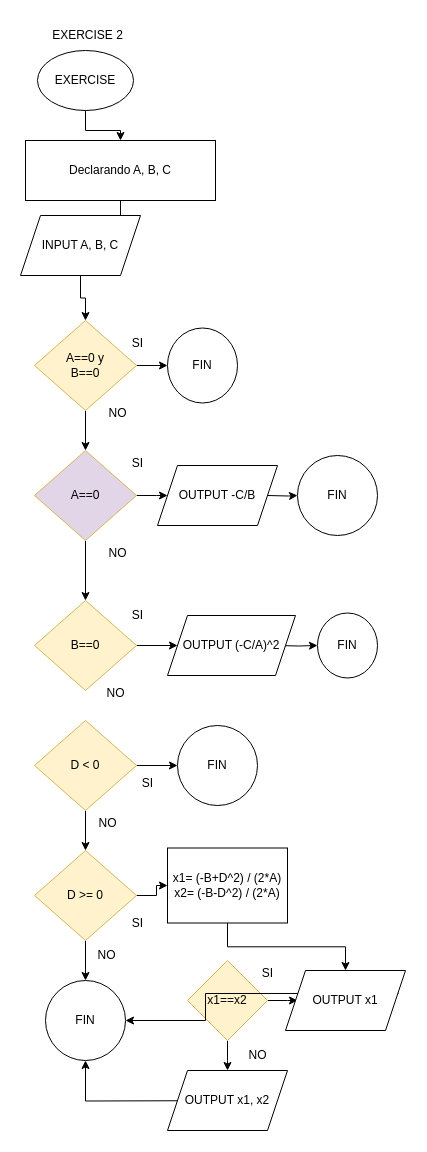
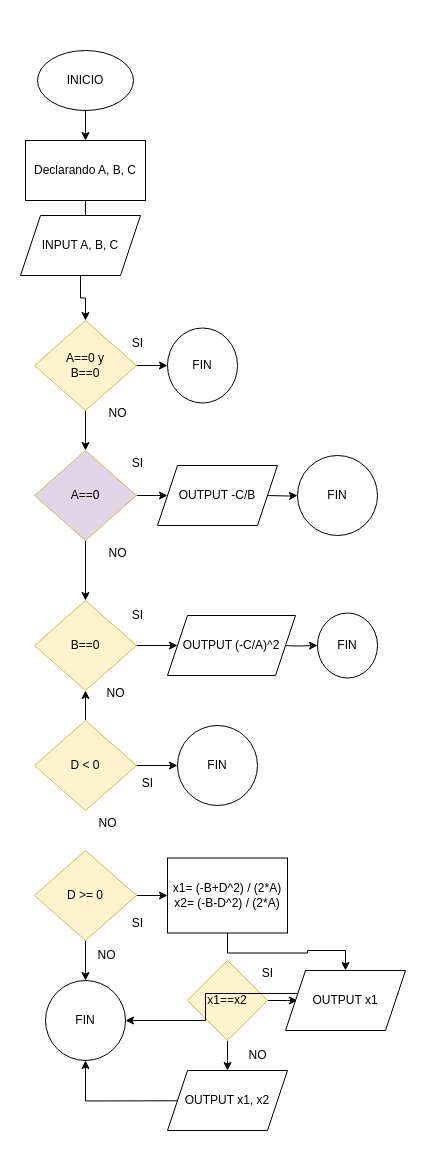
  <mxCell id="0" />
  <mxCell id="1" parent="0" />
- <mxCell id="2" value="EXERCISE 2" style="text;html=1;align=center;verticalAlign=middle;resizable=0;points=[];autosize=1;strokeColor=none;fillColor=none;" parent="1" vertex="1"><mxGeometry x="42" y="20" width="90" height="30" as="geometry" /></mxCell>
  <mxCell id="3" value="" style="edgeStyle=orthogonalEdgeStyle;rounded=0;orthogonalLoop=1;jettySize=auto;html=1;" edge="1" parent="1" source="4" target="6"><mxGeometry relative="1" as="geometry" /></mxCell>
- <mxCell id="4" value="EXERCISE" style="ellipse;whiteSpace=wrap;html=1;" vertex="1" parent="1"><mxGeometry x="37" y="50" width="96" height="60" as="geometry" /></mxCell>
+ <mxCell id="4" value="INICIO" style="ellipse;whiteSpace=wrap;html=1;" vertex="1" parent="1"><mxGeometry x="37" y="50" width="96" height="60" as="geometry" /></mxCell>
  <mxCell id="5" value="" style="edgeStyle=orthogonalEdgeStyle;rounded=0;orthogonalLoop=1;jettySize=auto;html=1;" edge="1" parent="1" source="6" target="8"><mxGeometry relative="1" as="geometry" /></mxCell>
- <mxCell id="6" value="Declarando A, B, C" style="whiteSpace=wrap;html=1;" vertex="1" parent="1"><mxGeometry x="25" y="140" width="190" height="60" as="geometry" /></mxCell>
+ <mxCell id="6" value="Declarando A, B, C" style="whiteSpace=wrap;html=1;" vertex="1" parent="1"><mxGeometry x="25" y="140" width="120" height="60" as="geometry" /></mxCell>
  <mxCell id="7" value="" style="edgeStyle=orthogonalEdgeStyle;rounded=0;orthogonalLoop=1;jettySize=auto;html=1;" edge="1" parent="1" source="8" target="11"><mxGeometry relative="1" as="geometry" /></mxCell>
  <mxCell id="8" value="INPUT A, B, C" style="shape=parallelogram;perimeter=parallelogramPerimeter;whiteSpace=wrap;html=1;fixedSize=1;" vertex="1" parent="1"><mxGeometry x="20" y="215" width="120" height="60" as="geometry" /></mxCell>
  <mxCell id="9" value="" style="edgeStyle=orthogonalEdgeStyle;rounded=0;orthogonalLoop=1;jettySize=auto;html=1;" edge="1" parent="1" source="11" target="12"><mxGeometry relative="1" as="geometry" /></mxCell>
  <mxCell id="10" value="" style="edgeStyle=orthogonalEdgeStyle;rounded=0;orthogonalLoop=1;jettySize=auto;html=1;" edge="1" parent="1" source="11" target="15"><mxGeometry relative="1" as="geometry" /></mxCell>
  <mxCell id="11" value="A==0 y&lt;div&gt;B==0&lt;/div&gt;" style="rhombus;whiteSpace=wrap;html=1;fillColor=#fff2cc;strokeColor=#d6b656;" vertex="1" parent="1"><mxGeometry x="34" y="320" width="102" height="90" as="geometry" /></mxCell>
  <mxCell id="12" value="FIN" style="ellipse;whiteSpace=wrap;html=1;" vertex="1" parent="1"><mxGeometry x="167" y="327.5" width="70" height="75" as="geometry" /></mxCell>
  <mxCell id="13" value="" style="edgeStyle=orthogonalEdgeStyle;rounded=0;orthogonalLoop=1;jettySize=auto;html=1;" edge="1" parent="1" source="15"><mxGeometry relative="1" as="geometry"><mxPoint x="167" y="495" as="targetPoint" /></mxGeometry></mxCell>
  <mxCell id="14" value="" style="edgeStyle=orthogonalEdgeStyle;rounded=0;orthogonalLoop=1;jettySize=auto;html=1;" edge="1" parent="1" source="15" target="18"><mxGeometry relative="1" as="geometry" /></mxCell>
  <mxCell id="15" value="A==0" style="rhombus;whiteSpace=wrap;html=1;fillColor=#e1d5e7;strokeColor=#d6b656;" vertex="1" parent="1"><mxGeometry x="34" y="450" width="102" height="90" as="geometry" /></mxCell>
  <mxCell id="16" value="" style="edgeStyle=orthogonalEdgeStyle;rounded=0;orthogonalLoop=1;jettySize=auto;html=1;" edge="1" parent="1" target="48"><mxGeometry relative="1" as="geometry"><mxPoint x="267" y="495" as="sourcePoint" /></mxGeometry></mxCell>
  <mxCell id="17" value="" style="edgeStyle=orthogonalEdgeStyle;rounded=0;orthogonalLoop=1;jettySize=auto;html=1;" edge="1" parent="1" source="18"><mxGeometry relative="1" as="geometry"><mxPoint x="177" y="645" as="targetPoint" /></mxGeometry></mxCell>
  <mxCell id="18" value="B==0" style="rhombus;whiteSpace=wrap;html=1;fillColor=#fff2cc;strokeColor=#d6b656;" vertex="1" parent="1"><mxGeometry x="34" y="600" width="102" height="90" as="geometry" /></mxCell>
  <mxCell id="19" value="SI" style="text;html=1;align=center;verticalAlign=middle;resizable=0;points=[];autosize=1;strokeColor=none;fillColor=none;" vertex="1" parent="1"><mxGeometry x="122" y="328" width="30" height="30" as="geometry" /></mxCell>
  <mxCell id="20" value="SI" style="text;html=1;align=center;verticalAlign=middle;resizable=0;points=[];autosize=1;strokeColor=none;fillColor=none;" vertex="1" parent="1"><mxGeometry x="122" y="448" width="30" height="30" as="geometry" /></mxCell>
  <mxCell id="21" value="NO" style="text;html=1;align=center;verticalAlign=middle;resizable=0;points=[];autosize=1;strokeColor=none;fillColor=none;" vertex="1" parent="1"><mxGeometry x="97" y="398" width="40" height="30" as="geometry" /></mxCell>
  <mxCell id="22" value="NO" style="text;html=1;align=center;verticalAlign=middle;resizable=0;points=[];autosize=1;strokeColor=none;fillColor=none;" vertex="1" parent="1"><mxGeometry x="97" y="538" width="40" height="30" as="geometry" /></mxCell>
  <mxCell id="23" value="" style="edgeStyle=orthogonalEdgeStyle;rounded=0;orthogonalLoop=1;jettySize=auto;html=1;" edge="1" parent="1" target="47"><mxGeometry relative="1" as="geometry"><mxPoint x="277" y="645" as="sourcePoint" /></mxGeometry></mxCell>
  <mxCell id="24" value="" style="edgeStyle=orthogonalEdgeStyle;rounded=0;orthogonalLoop=1;jettySize=auto;html=1;" edge="1" parent="1" source="26" target="27"><mxGeometry relative="1" as="geometry" /></mxCell>
- <mxCell id="25" value="" style="edgeStyle=orthogonalEdgeStyle;rounded=0;orthogonalLoop=1;jettySize=auto;html=1;" edge="1" parent="1" source="26" target="30"><mxGeometry relative="1" as="geometry" /></mxCell>
+ <mxCell id="25" value="" style="edgeStyle=orthogonalEdgeStyle;rounded=0;orthogonalLoop=1;jettySize=auto;html=1;" edge="1" parent="1" source="26" target="18"><mxGeometry relative="1" as="geometry" /></mxCell>
  <mxCell id="26" value="D &amp;lt; 0" style="rhombus;whiteSpace=wrap;html=1;fillColor=#fff2cc;strokeColor=#d6b656;" vertex="1" parent="1"><mxGeometry x="34" y="720" width="102" height="90" as="geometry" /></mxCell>
  <mxCell id="27" value="FIN" style="ellipse;whiteSpace=wrap;html=1;" vertex="1" parent="1"><mxGeometry x="177" y="725" width="80" height="80" as="geometry" /></mxCell>
  <mxCell id="28" value="" style="edgeStyle=orthogonalEdgeStyle;rounded=0;orthogonalLoop=1;jettySize=auto;html=1;" edge="1" parent="1" source="30" target="31"><mxGeometry relative="1" as="geometry" /></mxCell>
  <mxCell id="29" value="" style="edgeStyle=orthogonalEdgeStyle;rounded=0;orthogonalLoop=1;jettySize=auto;html=1;" edge="1" parent="1" source="30" target="33"><mxGeometry relative="1" as="geometry" /></mxCell>
  <mxCell id="30" value="D &amp;gt;= 0" style="rhombus;whiteSpace=wrap;html=1;fillColor=#fff2cc;strokeColor=#d6b656;" vertex="1" parent="1"><mxGeometry x="34" y="850" width="102" height="90" as="geometry" /></mxCell>
  <mxCell id="31" value="FIN" style="ellipse;whiteSpace=wrap;html=1;" vertex="1" parent="1"><mxGeometry x="45" y="980" width="80" height="80" as="geometry" /></mxCell>
  <mxCell id="32" value="" style="edgeStyle=orthogonalEdgeStyle;rounded=0;orthogonalLoop=1;jettySize=auto;html=1;" edge="1" parent="1" source="33" target="52"><mxGeometry relative="1" as="geometry" /></mxCell>
- <mxCell id="33" value="x1= (-B+D^2) / (2*A)&lt;div&gt;x2=&amp;nbsp;&lt;span style=&quot;background-color: initial;&quot;&gt;(-B-D^2) / (2*A)&lt;/span&gt;&lt;/div&gt;" style="whiteSpace=wrap;html=1;" vertex="1" parent="1"><mxGeometry x="167" y="847.5" width="120" height="75" as="geometry" /></mxCell>
+ <mxCell id="33" value="x1= (-B+D^2) / (2*A)&lt;div&gt;x2=&amp;nbsp;&lt;span style=&quot;background-color: initial;&quot;&gt;(-B-D^2) / (2*A)&lt;/span&gt;&lt;/div&gt;" style="whiteSpace=wrap;html=1;" vertex="1" parent="1"><mxGeometry x="167" y="857.5" width="120" height="75" as="geometry" /></mxCell>
  <mxCell id="34" value="" style="edgeStyle=orthogonalEdgeStyle;rounded=0;orthogonalLoop=1;jettySize=auto;html=1;" edge="1" parent="1" source="36"><mxGeometry relative="1" as="geometry"><mxPoint x="297" y="1000" as="targetPoint" /></mxGeometry></mxCell>
  <mxCell id="35" value="" style="edgeStyle=orthogonalEdgeStyle;rounded=0;orthogonalLoop=1;jettySize=auto;html=1;" edge="1" parent="1" source="36"><mxGeometry relative="1" as="geometry"><mxPoint x="227" y="1070" as="targetPoint" /></mxGeometry></mxCell>
  <mxCell id="36" value="x1==x2" style="rhombus;whiteSpace=wrap;html=1;fillColor=#fff2cc;strokeColor=#d6b656;" vertex="1" parent="1"><mxGeometry x="187" y="960" width="80" height="80" as="geometry" /></mxCell>
  <mxCell id="37" value="SI" style="text;html=1;align=center;verticalAlign=middle;resizable=0;points=[];autosize=1;strokeColor=none;fillColor=none;" vertex="1" parent="1"><mxGeometry x="252" y="958" width="30" height="30" as="geometry" /></mxCell>
  <mxCell id="38" value="" style="edgeStyle=orthogonalEdgeStyle;rounded=0;orthogonalLoop=1;jettySize=auto;html=1;exitX=0.942;exitY=0.383;exitDx=0;exitDy=0;exitPerimeter=0;" edge="1" parent="1" source="52" target="31"><mxGeometry relative="1" as="geometry"><mxPoint x="415" y="993" as="sourcePoint" /><mxPoint x="435" y="992.524" as="targetPoint" /></mxGeometry></mxCell>
  <mxCell id="39" value="" style="edgeStyle=orthogonalEdgeStyle;rounded=0;orthogonalLoop=1;jettySize=auto;html=1;" edge="1" parent="1" target="31"><mxGeometry relative="1" as="geometry"><mxPoint x="272" y="1100" as="sourcePoint" /><mxPoint x="307" y="1100" as="targetPoint" /></mxGeometry></mxCell>
  <mxCell id="40" value="SI" style="text;html=1;align=center;verticalAlign=middle;resizable=0;points=[];autosize=1;strokeColor=none;fillColor=none;" vertex="1" parent="1"><mxGeometry x="122" y="600" width="30" height="30" as="geometry" /></mxCell>
  <mxCell id="41" value="NO" style="text;html=1;align=center;verticalAlign=middle;resizable=0;points=[];autosize=1;strokeColor=none;fillColor=none;" vertex="1" parent="1"><mxGeometry x="95" y="677.5" width="40" height="30" as="geometry" /></mxCell>
  <mxCell id="42" value="SI" style="text;html=1;align=center;verticalAlign=middle;resizable=0;points=[];autosize=1;strokeColor=none;fillColor=none;" vertex="1" parent="1"><mxGeometry x="132" y="768" width="30" height="30" as="geometry" /></mxCell>
  <mxCell id="43" value="NO" style="text;html=1;align=center;verticalAlign=middle;resizable=0;points=[];autosize=1;strokeColor=none;fillColor=none;" vertex="1" parent="1"><mxGeometry x="87" y="808" width="40" height="30" as="geometry" /></mxCell>
  <mxCell id="44" value="SI" style="text;html=1;align=center;verticalAlign=middle;resizable=0;points=[];autosize=1;strokeColor=none;fillColor=none;" vertex="1" parent="1"><mxGeometry x="122" y="908" width="30" height="30" as="geometry" /></mxCell>
  <mxCell id="45" value="NO" style="text;html=1;align=center;verticalAlign=middle;resizable=0;points=[];autosize=1;strokeColor=none;fillColor=none;" vertex="1" parent="1"><mxGeometry x="86" y="940" width="40" height="30" as="geometry" /></mxCell>
  <mxCell id="46" value="NO" style="text;html=1;align=center;verticalAlign=middle;resizable=0;points=[];autosize=1;strokeColor=none;fillColor=none;" vertex="1" parent="1"><mxGeometry x="237" y="1040" width="40" height="30" as="geometry" /></mxCell>
  <mxCell id="47" value="FIN" style="ellipse;whiteSpace=wrap;html=1;" vertex="1" parent="1"><mxGeometry x="317" y="612.5" width="60" height="65" as="geometry" /></mxCell>
  <mxCell id="48" value="FIN" style="ellipse;whiteSpace=wrap;html=1;" vertex="1" parent="1"><mxGeometry x="297" y="455" width="80" height="80" as="geometry" /></mxCell>
  <mxCell id="49" value="OUTPUT -C/B" style="shape=parallelogram;perimeter=parallelogramPerimeter;whiteSpace=wrap;html=1;fixedSize=1;" vertex="1" parent="1"><mxGeometry x="157" y="465" width="120" height="60" as="geometry" /></mxCell>
  <mxCell id="50" value="OUTPUT (-C/A)^2" style="shape=parallelogram;perimeter=parallelogramPerimeter;whiteSpace=wrap;html=1;fixedSize=1;" vertex="1" parent="1"><mxGeometry x="167" y="615" width="128" height="60" as="geometry" /></mxCell>
  <mxCell id="51" value="OUTPUT x1, x2" style="shape=parallelogram;perimeter=parallelogramPerimeter;whiteSpace=wrap;html=1;fixedSize=1;" vertex="1" parent="1"><mxGeometry x="167" y="1070" width="120" height="60" as="geometry" /></mxCell>
  <mxCell id="52" value="OUTPUT x1" style="shape=parallelogram;perimeter=parallelogramPerimeter;whiteSpace=wrap;html=1;fixedSize=1;" vertex="1" parent="1"><mxGeometry x="285" y="970" width="120" height="60" as="geometry" /></mxCell>
